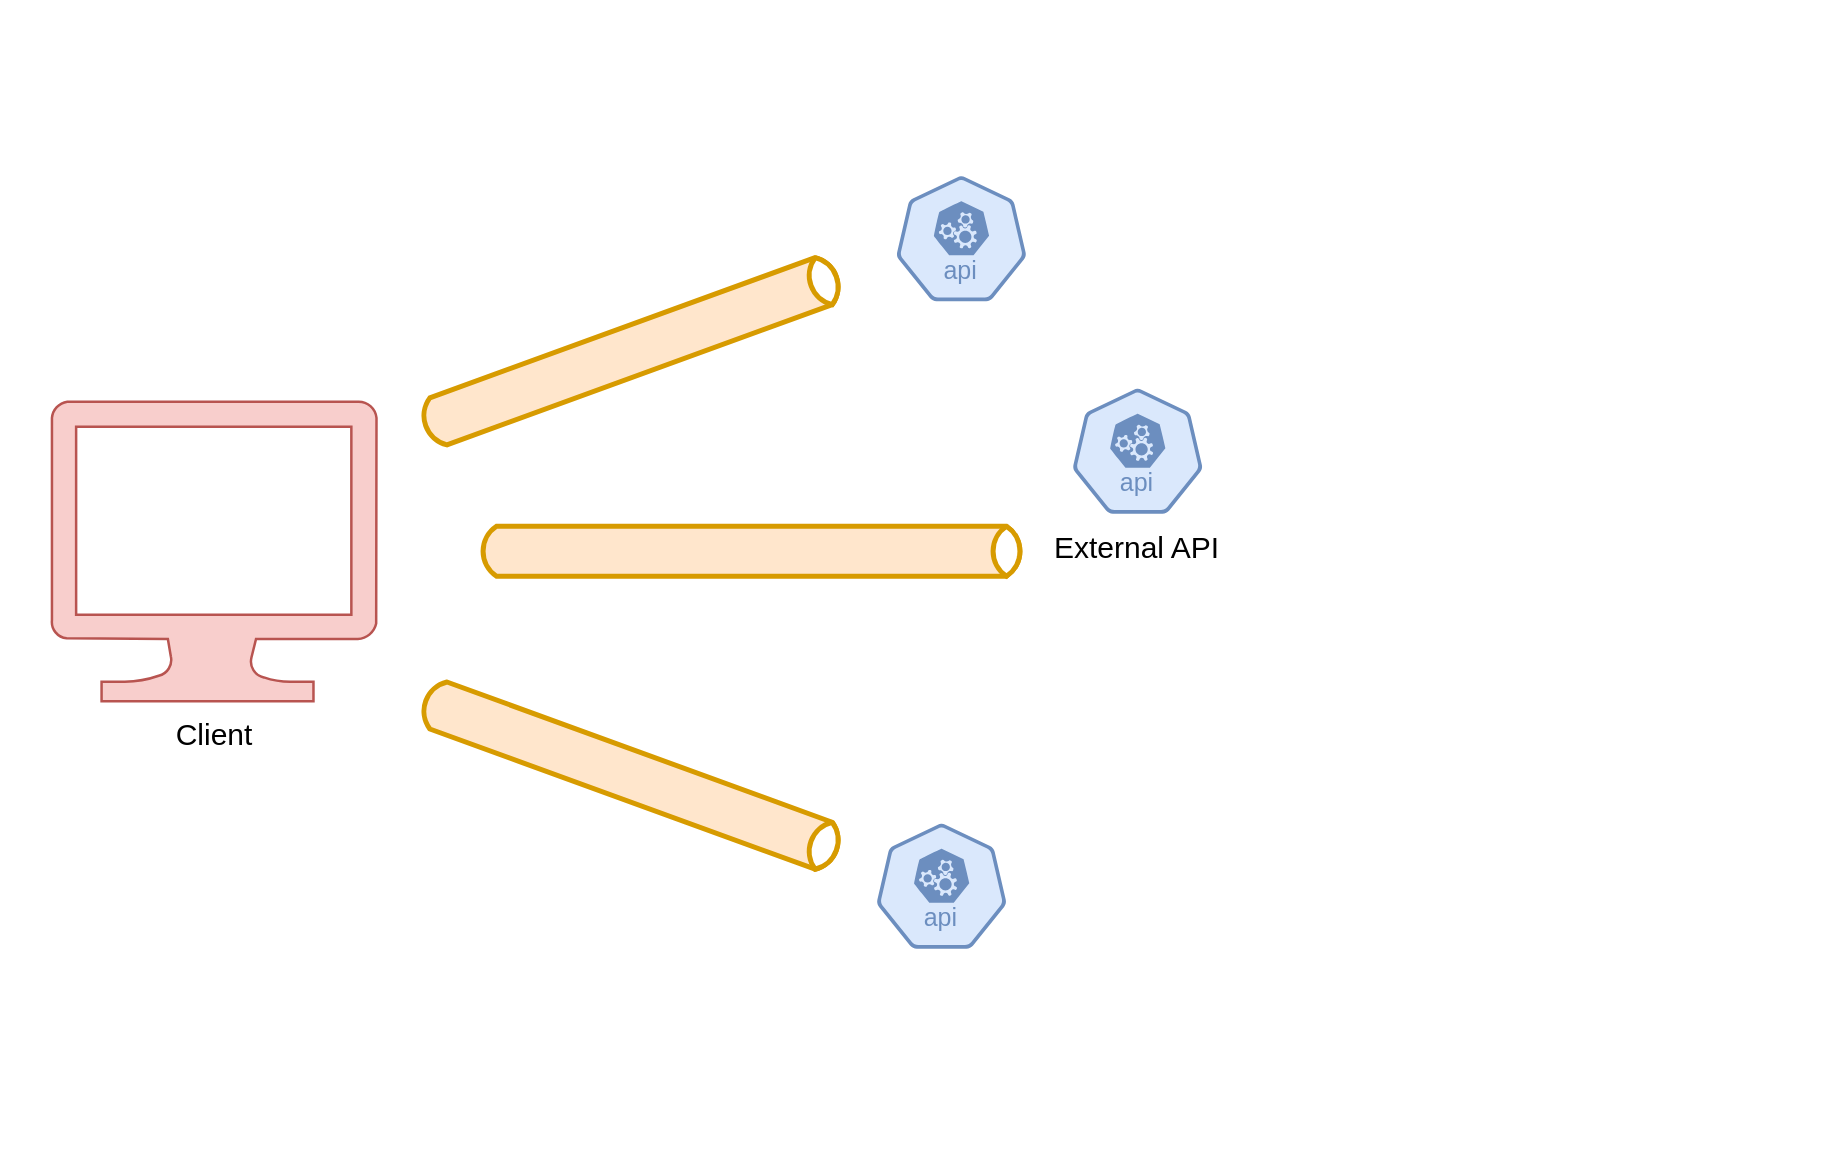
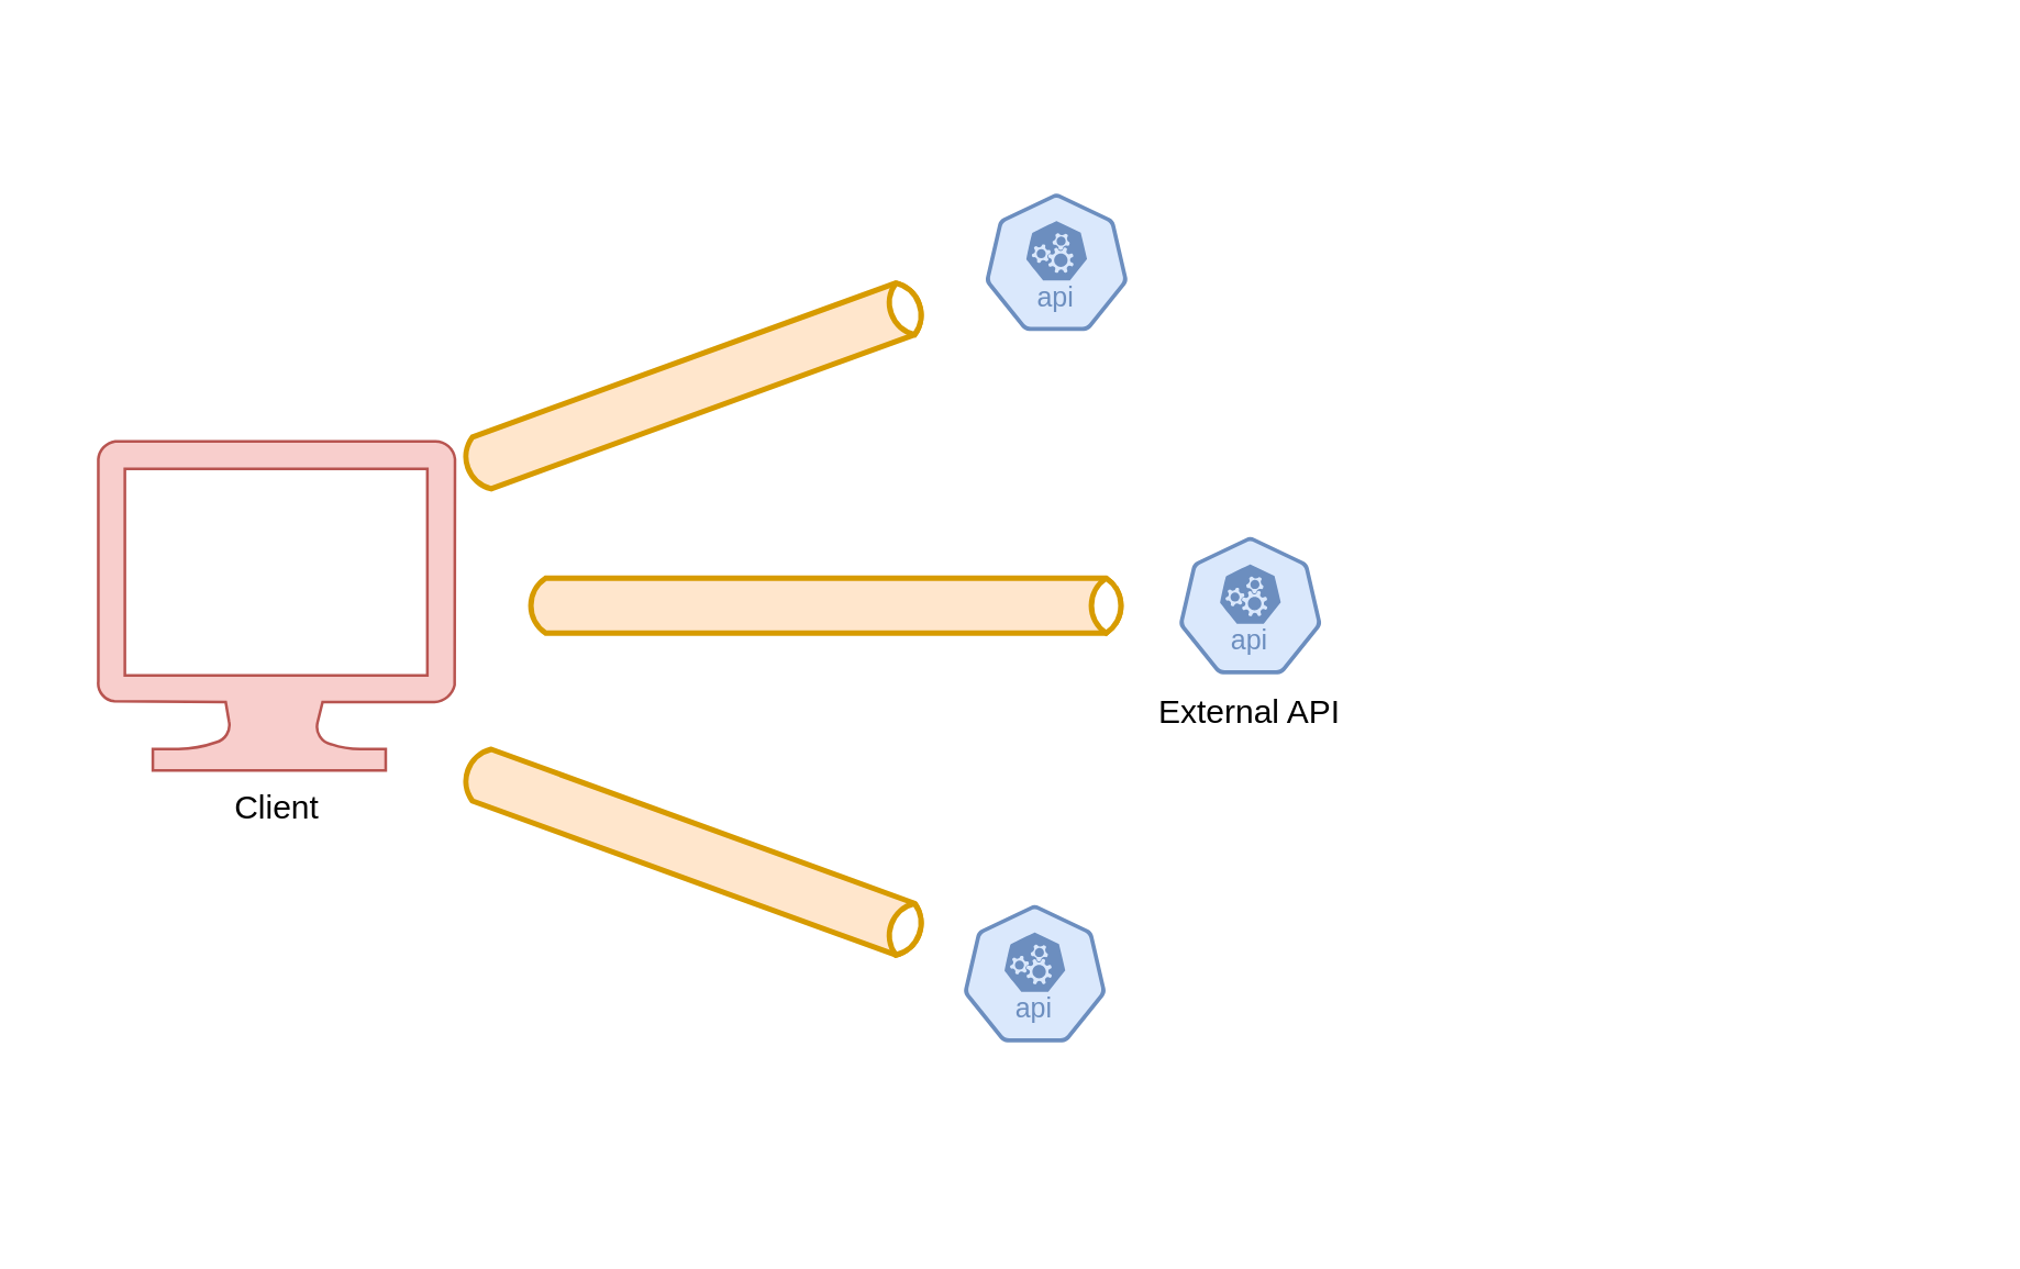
  <mxCell id="0" />
  <mxCell id="1" parent="0" />
  <mxCell id="2" value="" style="group" vertex="1" connectable="0" parent="1"><mxGeometry x="20" y="20" width="692.08" height="420" as="geometry" /></mxCell>
- <mxCell id="3" value="Client" style="verticalLabelPosition=bottom;html=1;verticalAlign=top;align=center;strokeColor=#b85450;fillColor=#f8cecc;shape=mxgraph.azure.computer;pointerEvents=1;" vertex="1" parent="2"><mxGeometry y="140" width="130" height="120" as="geometry" /></mxCell>
+ <mxCell id="3" value="Client" style="verticalLabelPosition=bottom;html=1;verticalAlign=top;align=center;strokeColor=#b85450;fillColor=#f8cecc;shape=mxgraph.azure.computer;pointerEvents=1;" vertex="1" parent="2"><mxGeometry x="15" y="140" width="130" height="120" as="geometry" /></mxCell>
  <mxCell id="4" value="" style="html=1;outlineConnect=0;fillColor=#ffe6cc;strokeColor=#d79b00;gradientDirection=north;strokeWidth=2;shape=mxgraph.networks.bus;gradientDirection=north;perimeter=backbonePerimeter;backboneSize=20;" vertex="1" parent="2"><mxGeometry x="170" y="190" width="220" height="20" as="geometry" /></mxCell>
  <mxCell id="5" value="" style="aspect=fixed;sketch=0;html=1;dashed=0;whitespace=wrap;verticalLabelPosition=bottom;verticalAlign=top;fillColor=#dae8fc;strokeColor=#6c8ebf;points=[[0.005,0.63,0],[0.1,0.2,0],[0.9,0.2,0],[0.5,0,0],[0.995,0.63,0],[0.72,0.99,0],[0.5,1,0],[0.28,0.99,0]];shape=mxgraph.kubernetes.icon2;kubernetesLabel=1;prIcon=api" vertex="1" parent="2"><mxGeometry x="330" y="309" width="52.08" height="50" as="geometry" /></mxCell>
- <mxCell id="6" value="External API" style="aspect=fixed;sketch=0;html=1;dashed=0;whitespace=wrap;verticalLabelPosition=bottom;verticalAlign=top;fillColor=#dae8fc;strokeColor=#6c8ebf;points=[[0.005,0.63,0],[0.1,0.2,0],[0.9,0.2,0],[0.5,0,0],[0.995,0.63,0],[0.72,0.99,0],[0.5,1,0],[0.28,0.99,0]];shape=mxgraph.kubernetes.icon2;kubernetesLabel=1;prIcon=api" vertex="1" parent="2"><mxGeometry x="408.44" y="135" width="52.08" height="50" as="geometry" /></mxCell>
+ <mxCell id="6" value="External API" style="aspect=fixed;sketch=0;html=1;dashed=0;whitespace=wrap;verticalLabelPosition=bottom;verticalAlign=top;fillColor=#dae8fc;strokeColor=#6c8ebf;points=[[0.005,0.63,0],[0.1,0.2,0],[0.9,0.2,0],[0.5,0,0],[0.995,0.63,0],[0.72,0.99,0],[0.5,1,0],[0.28,0.99,0]];shape=mxgraph.kubernetes.icon2;kubernetesLabel=1;prIcon=api" vertex="1" parent="2"><mxGeometry x="408.44" y="175" width="52.08" height="50" as="geometry" /></mxCell>
  <mxCell id="7" value="" style="aspect=fixed;sketch=0;html=1;dashed=0;whitespace=wrap;verticalLabelPosition=bottom;verticalAlign=top;fillColor=#dae8fc;strokeColor=#6c8ebf;points=[[0.005,0.63,0],[0.1,0.2,0],[0.9,0.2,0],[0.5,0,0],[0.995,0.63,0],[0.72,0.99,0],[0.5,1,0],[0.28,0.99,0]];shape=mxgraph.kubernetes.icon2;kubernetesLabel=1;prIcon=api" vertex="1" parent="2"><mxGeometry x="337.92" y="50" width="52.08" height="50" as="geometry" /></mxCell>
  <mxCell id="8" value="" style="html=1;outlineConnect=0;fillColor=#ffe6cc;strokeColor=#d79b00;gradientDirection=north;strokeWidth=2;shape=mxgraph.networks.bus;gradientDirection=north;perimeter=backbonePerimeter;backboneSize=20;rotation=20;" vertex="1" parent="2"><mxGeometry x="141.81" y="279.74" width="180" height="20" as="geometry" /></mxCell>
  <mxCell id="9" value="" style="html=1;outlineConnect=0;fillColor=#ffe6cc;strokeColor=#d79b00;gradientDirection=north;strokeWidth=2;shape=mxgraph.networks.bus;gradientDirection=north;perimeter=backbonePerimeter;backboneSize=20;rotation=-20;" vertex="1" parent="2"><mxGeometry x="141.81" y="110" width="180" height="20" as="geometry" /></mxCell>
